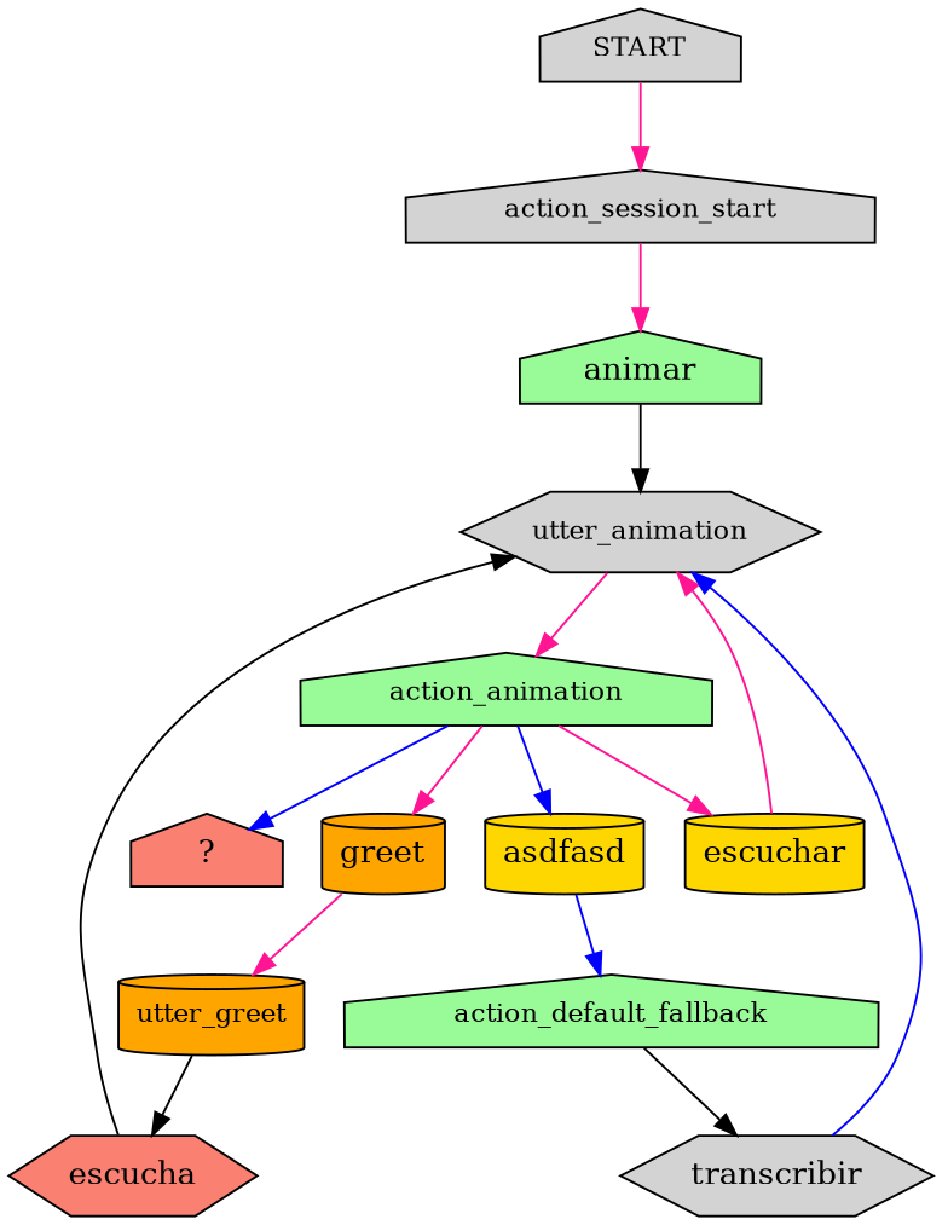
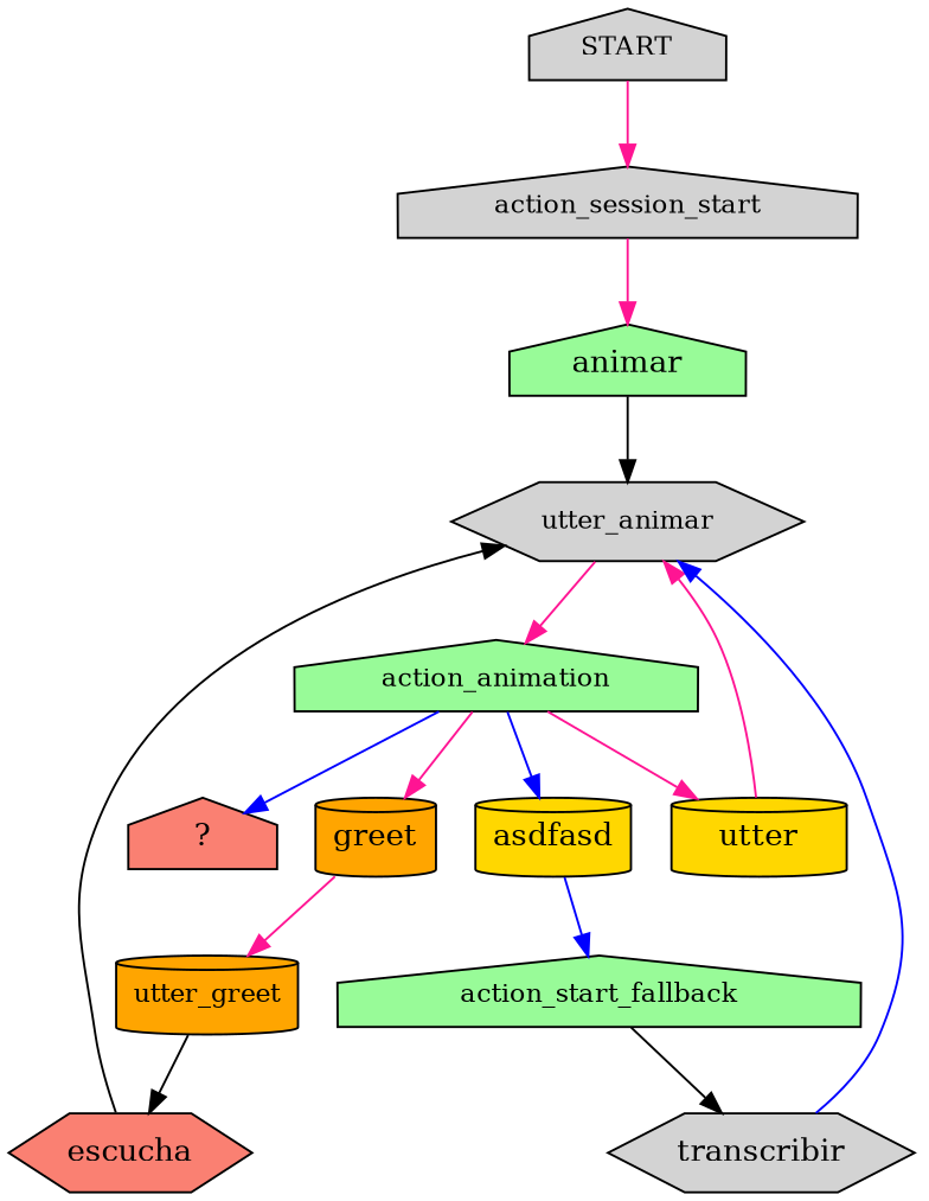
  digraph {
    node [fillcolor=lightgrey shape=house style=filled]
    edge [color=deeppink]
    n1 [fontsize=12 label=START]
    n2 [fontsize=12 label=action_session_start]
    n3 [fillcolor=palegreen label=animar]
-   n4 [fontsize=12 label=utter_animation shape=hexagon]
+   n4 [fontsize=12 label=utter_animar shape=hexagon]
    n5 [fillcolor=palegreen fontsize=12 label=action_animation]
    n6 [fillcolor=salmon label="  ?  "]
    n7 [fillcolor=orange label=greet shape=cylinder]
-   n8 [fillcolor=gold label=escuchar shape=cylinder]
+   n8 [fillcolor=gold label=utter shape=cylinder]
    n9 [fillcolor=gold label=asdfasd shape=cylinder]
    n10 [fillcolor=orange fontsize=12 label=utter_greet shape=cylinder]
-   n11 [fillcolor=palegreen fontsize=12 label=action_default_fallback]
+   n11 [fillcolor=palegreen fontsize=12 label=action_start_fallback]
    n12 [fillcolor=salmon label=escucha shape=hexagon]
    n13 [label=transcribir shape=hexagon]
    n1 -> n2
    n2 -> n3
    n3 -> n4 [color=black]
    n4 -> n5
    n5 -> n6 [color=blue]
    n5 -> n7
    n5 -> n8
    n5 -> n9 [color=blue]
    n7 -> n10
    n8 -> n4
    n9 -> n11 [color=blue]
    n10 -> n12 [color=black]
    n11 -> n13 [color=black]
    n12 -> n4 [color=black]
    n13 -> n4 [color=blue]
  }
